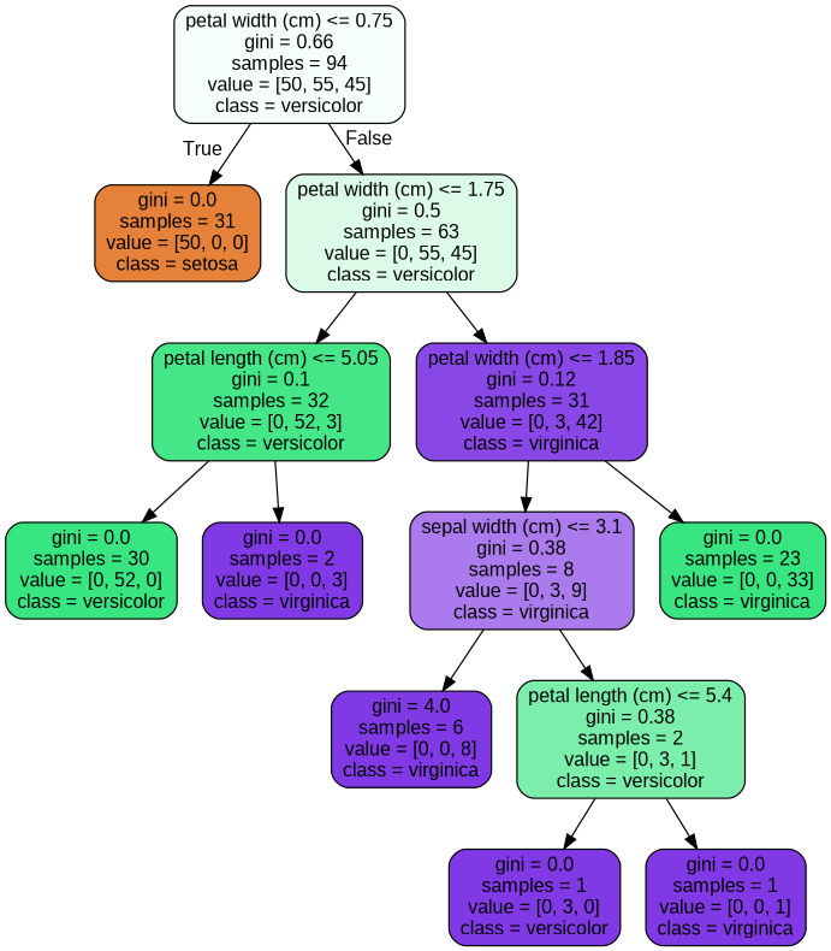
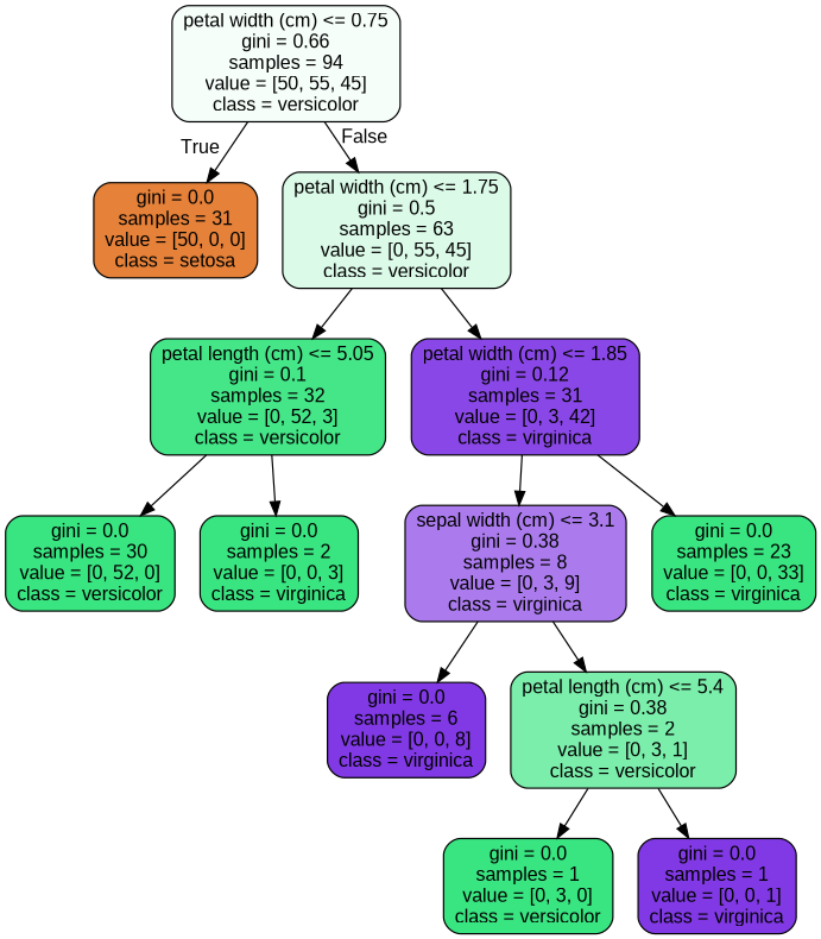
  digraph {
    fontname="Liberation Sans"
    node [color=black fillcolor="#39e581" fontname="Liberation Sans" shape=box style="filled, rounded"]
    edge [fontname="Liberation Sans"]
    n1 [fillcolor="#f5fef9" label="petal width (cm) <= 0.75\ngini = 0.66\nsamples = 94\nvalue = [50, 55, 45]\nclass = versicolor"]
    n2 [fillcolor="#e58139" label="gini = 0.0\nsamples = 31\nvalue = [50, 0, 0]\nclass = setosa"]
    n3 [fillcolor="#dbfae8" label="petal width (cm) <= 1.75\ngini = 0.5\nsamples = 63\nvalue = [0, 55, 45]\nclass = versicolor"]
    n4 [fillcolor="#44e688" label="petal length (cm) <= 5.05\ngini = 0.1\nsamples = 32\nvalue = [0, 52, 3]\nclass = versicolor"]
    n5 [fillcolor="#8a47e7" label="petal width (cm) <= 1.85\ngini = 0.12\nsamples = 31\nvalue = [0, 3, 42]\nclass = virginica"]
    n6 [label="gini = 0.0\nsamples = 30\nvalue = [0, 52, 0]\nclass = versicolor"]
-   n7 [fillcolor="#8139e5" label="gini = 0.0\nsamples = 2\nvalue = [0, 0, 3]\nclass = virginica"]
+   n7 [label="gini = 0.0\nsamples = 2\nvalue = [0, 0, 3]\nclass = virginica"]
    n8 [fillcolor="#ab7bee" label="sepal width (cm) <= 3.1\ngini = 0.38\nsamples = 8\nvalue = [0, 3, 9]\nclass = virginica"]
    n9 [label="gini = 0.0\nsamples = 23\nvalue = [0, 0, 33]\nclass = virginica"]
-   n10 [fillcolor="#8139e5" label="gini = 4.0\nsamples = 6\nvalue = [0, 0, 8]\nclass = virginica"]
+   n10 [fillcolor="#8139e5" label="gini = 0.0\nsamples = 6\nvalue = [0, 0, 8]\nclass = virginica"]
    n11 [fillcolor="#7beeab" label="petal length (cm) <= 5.4\ngini = 0.38\nsamples = 2\nvalue = [0, 3, 1]\nclass = versicolor"]
-   n12 [fillcolor="#8139e5" label="gini = 0.0\nsamples = 1\nvalue = [0, 3, 0]\nclass = versicolor"]
+   n12 [label="gini = 0.0\nsamples = 1\nvalue = [0, 3, 0]\nclass = versicolor"]
    n13 [fillcolor="#8139e5" label="gini = 0.0\nsamples = 1\nvalue = [0, 0, 1]\nclass = virginica"]
    n1 -> n2 [headlabel=True labelangle=45 labeldistance=2.5]
    n1 -> n3 [headlabel=False labelangle=-45 labeldistance=2.5]
    n3 -> n4
    n3 -> n5
    n4 -> n6
    n4 -> n7
    n5 -> n8
    n5 -> n9
    n8 -> n10
    n8 -> n11
    n11 -> n12
    n11 -> n13
  }
